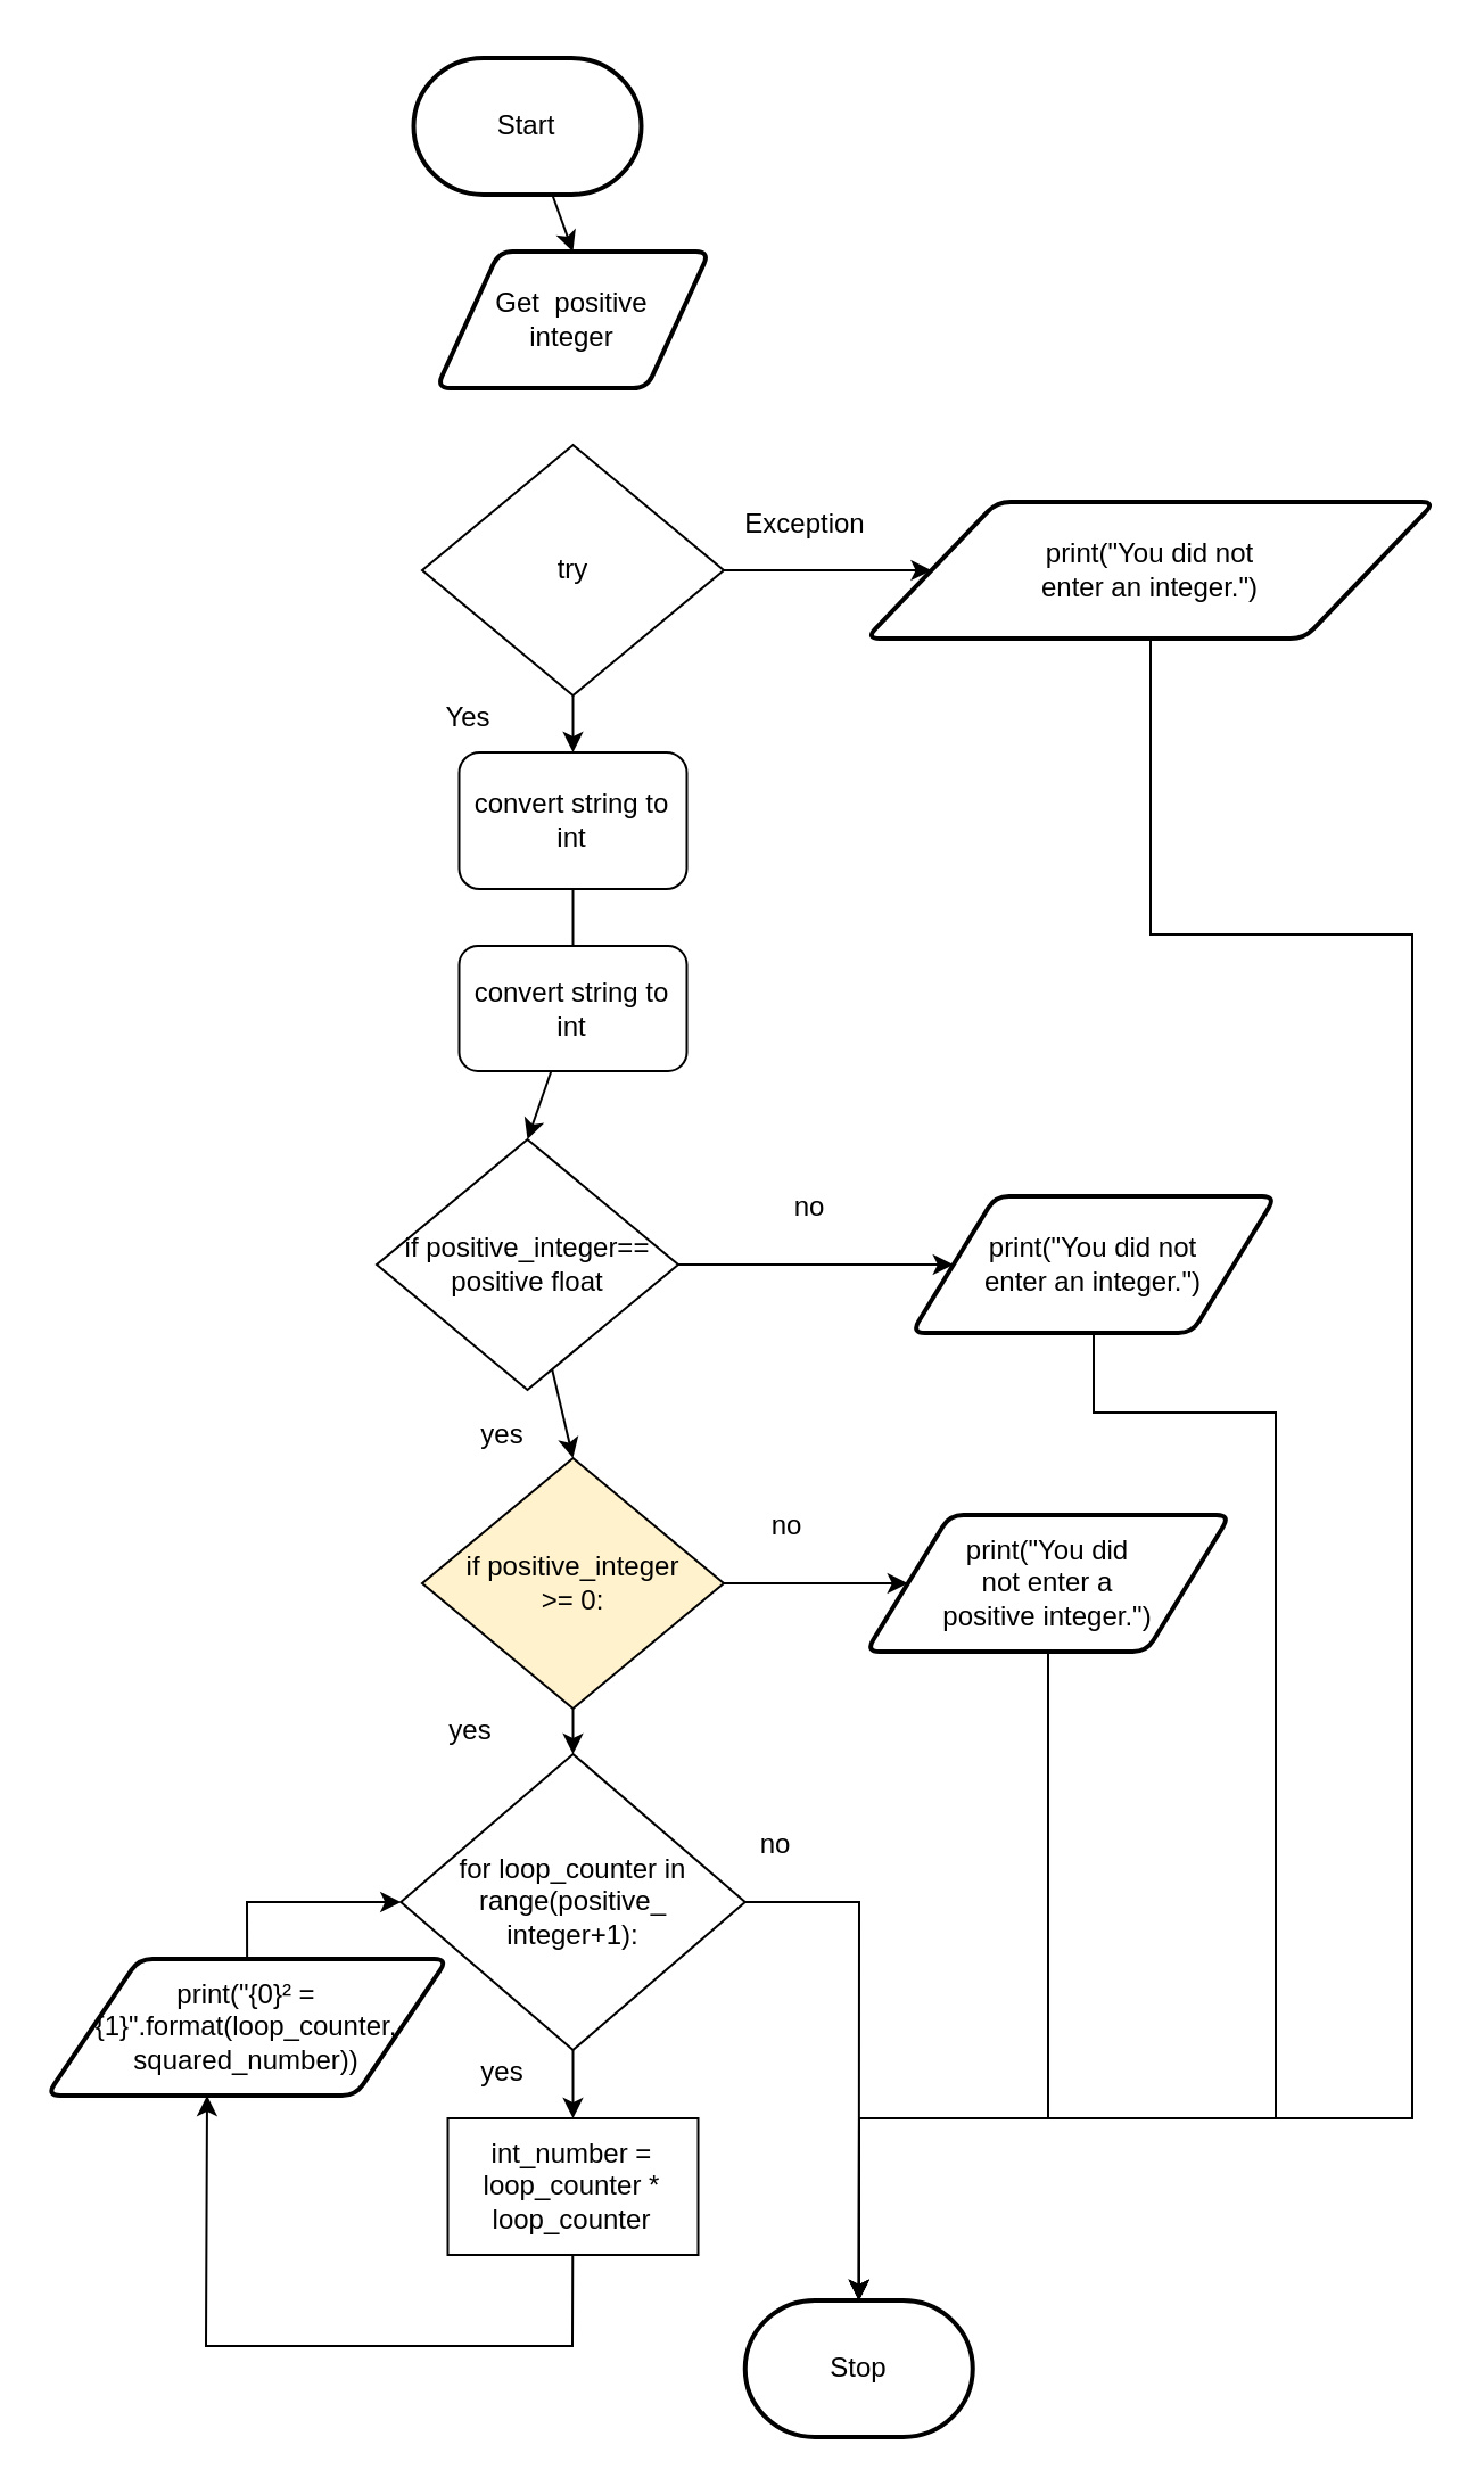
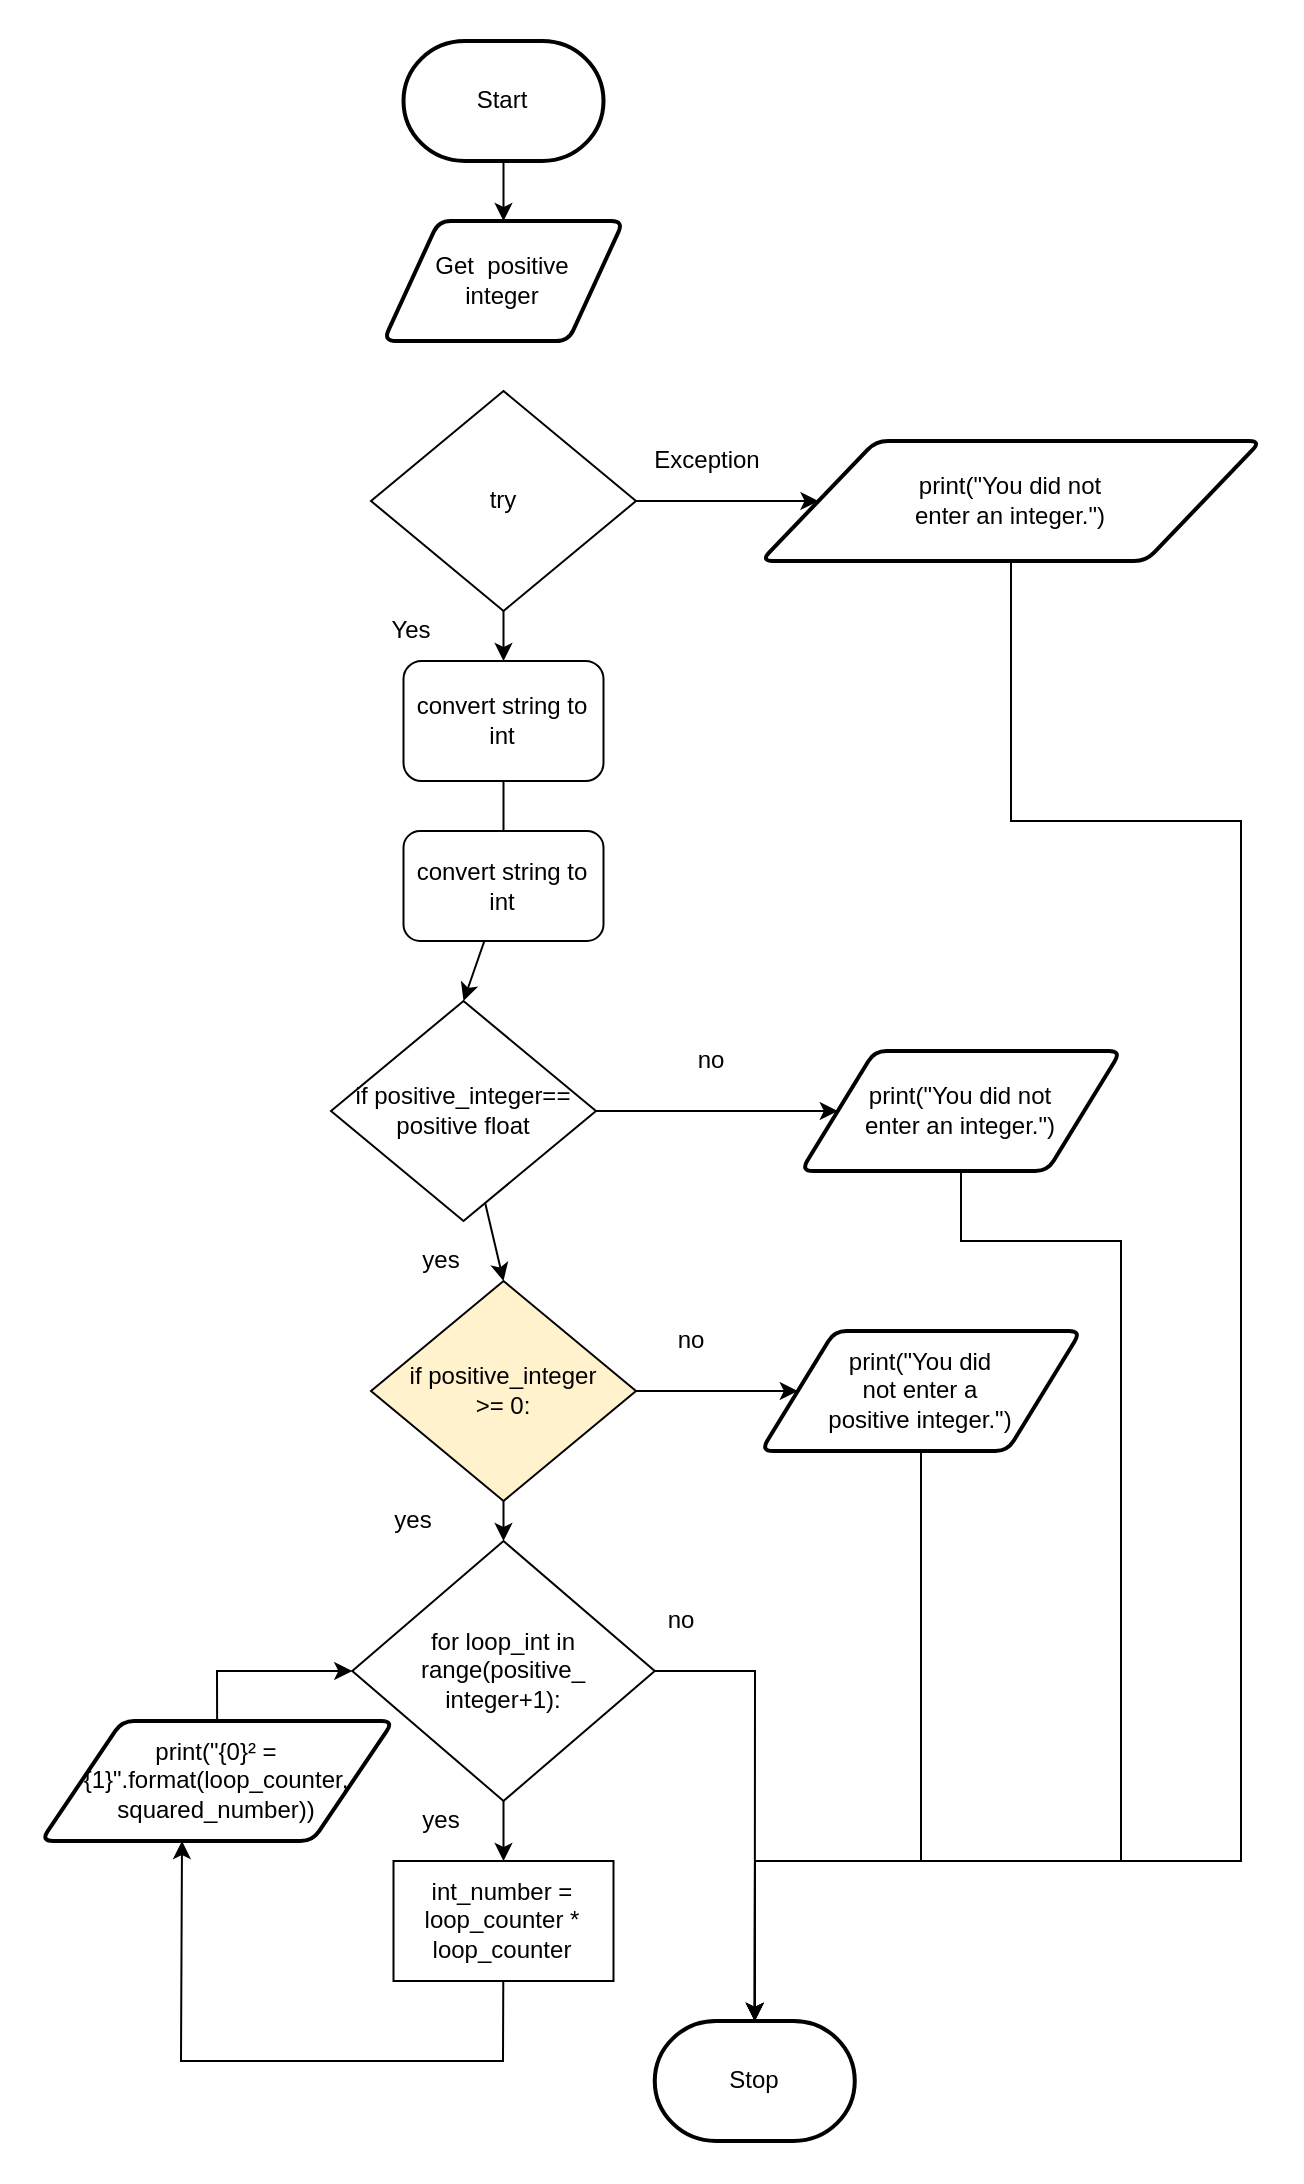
  <mxCell id="0" />
  <mxCell id="1" parent="0" />
  <mxCell id="2" style="edgeStyle=none;html=1;entryX=0.5;entryY=0;entryDx=0;entryDy=0;" parent="1" source="3" target="5" edge="1"><mxGeometry relative="1" as="geometry"><mxPoint x="190" y="170" as="targetPoint" /></mxGeometry></mxCell>
- <mxCell id="3" value="Start" style="strokeWidth=2;html=1;shape=mxgraph.flowchart.terminator;whiteSpace=wrap;" parent="1" vertex="1"><mxGeometry x="181.25" y="25" width="100" height="60" as="geometry" /></mxCell>
+ <mxCell id="3" value="Start" style="strokeWidth=2;html=1;shape=mxgraph.flowchart.terminator;whiteSpace=wrap;" parent="1" vertex="1"><mxGeometry x="201.25" y="20" width="100" height="60" as="geometry" /></mxCell>
  <mxCell id="4" style="edgeStyle=none;html=1;exitX=0.5;exitY=1;exitDx=0;exitDy=0;entryX=0.5;entryY=0;entryDx=0;entryDy=0;" parent="1" source="7" target="10" edge="1"><mxGeometry relative="1" as="geometry"><mxPoint x="250" y="365" as="targetPoint" /><mxPoint x="270" y="430" as="sourcePoint" /></mxGeometry></mxCell>
  <mxCell id="5" value="Get&amp;nbsp; positive&lt;br&gt;integer" style="shape=parallelogram;html=1;strokeWidth=2;perimeter=parallelogramPerimeter;whiteSpace=wrap;rounded=1;arcSize=12;size=0.23;" parent="1" vertex="1"><mxGeometry x="191.25" y="110" width="120" height="60" as="geometry" /></mxCell>
  <mxCell id="6" style="edgeStyle=none;html=1;exitX=0;exitY=0.5;exitDx=0;exitDy=0;" parent="1" source="7" target="13" edge="1"><mxGeometry relative="1" as="geometry"><mxPoint x="380" y="250" as="targetPoint" /></mxGeometry></mxCell>
  <mxCell id="7" value="try" style="rhombus;whiteSpace=wrap;html=1;" parent="1" vertex="1"><mxGeometry x="185" y="195" width="132.5" height="110" as="geometry" /></mxCell>
  <mxCell id="8" value="Yes" style="text;html=1;align=center;verticalAlign=middle;resizable=0;points=[];autosize=1;strokeColor=none;fillColor=none;" parent="1" vertex="1"><mxGeometry x="185" y="305" width="40" height="20" as="geometry" /></mxCell>
  <mxCell id="9" value="Stop" style="strokeWidth=2;html=1;shape=mxgraph.flowchart.terminator;whiteSpace=wrap;" parent="1" vertex="1"><mxGeometry x="326.88" y="1010" width="100" height="60" as="geometry" /></mxCell>
  <mxCell id="10" value="convert string to int" style="rounded=1;whiteSpace=wrap;html=1;" parent="1" vertex="1"><mxGeometry x="201.25" y="330" width="100" height="60" as="geometry" /></mxCell>
  <mxCell id="11" value="Exception" style="text;html=1;align=center;verticalAlign=middle;resizable=0;points=[];autosize=1;strokeColor=none;fillColor=none;" parent="1" vertex="1"><mxGeometry x="317.5" y="220" width="70" height="20" as="geometry" /></mxCell>
  <mxCell id="12" style="edgeStyle=none;rounded=0;html=1;entryX=0.5;entryY=0;entryDx=0;entryDy=0;entryPerimeter=0;" parent="1" source="13" target="9" edge="1"><mxGeometry relative="1" as="geometry"><mxPoint x="380" y="1000" as="targetPoint" /><Array as="points"><mxPoint x="505" y="360" /><mxPoint x="505" y="410" /><mxPoint x="620" y="410" /><mxPoint x="620" y="930" /><mxPoint x="377" y="930" /></Array></mxGeometry></mxCell>
  <mxCell id="13" value="print(&quot;You did not &lt;br&gt;enter an integer.&quot;)" style="shape=parallelogram;html=1;strokeWidth=2;perimeter=parallelogramPerimeter;whiteSpace=wrap;rounded=1;arcSize=12;size=0.23;" parent="1" vertex="1"><mxGeometry x="380" y="220" width="250" height="60" as="geometry" /></mxCell>
  <mxCell id="14" style="edgeStyle=none;html=1;entryX=0.5;entryY=0;entryDx=0;entryDy=0;" parent="1" source="16" target="20" edge="1"><mxGeometry relative="1" as="geometry" /></mxCell>
  <mxCell id="15" style="edgeStyle=none;rounded=0;html=1;entryX=0;entryY=0.5;entryDx=0;entryDy=0;" parent="1" source="16" target="35" edge="1"><mxGeometry relative="1" as="geometry"><mxPoint x="370" y="695" as="targetPoint" /></mxGeometry></mxCell>
  <mxCell id="16" value="if positive_integer &lt;br&gt;&amp;gt;= 0:" style="rhombus;whiteSpace=wrap;html=1;fillColor=#fff2cc;" parent="1" vertex="1"><mxGeometry x="185" y="640" width="132.5" height="110" as="geometry" /></mxCell>
  <mxCell id="17" value="no" style="text;html=1;align=center;verticalAlign=middle;resizable=0;points=[];autosize=1;strokeColor=none;fillColor=none;" parent="1" vertex="1"><mxGeometry x="340" y="520" width="30" height="20" as="geometry" /></mxCell>
  <mxCell id="18" style="edgeStyle=none;html=1;entryX=0.5;entryY=0;entryDx=0;entryDy=0;" parent="1" source="20" target="29" edge="1"><mxGeometry relative="1" as="geometry" /></mxCell>
  <mxCell id="19" style="edgeStyle=none;rounded=0;html=1;entryX=0.5;entryY=0;entryDx=0;entryDy=0;entryPerimeter=0;" parent="1" source="20" target="9" edge="1"><mxGeometry relative="1" as="geometry"><Array as="points"><mxPoint x="377" y="835" /></Array></mxGeometry></mxCell>
- <mxCell id="20" value="for loop_counter in range(positive_&lt;br&gt;integer+1):" style="rhombus;whiteSpace=wrap;html=1;" parent="1" vertex="1"><mxGeometry x="175.63" y="770" width="151.25" height="130" as="geometry" /></mxCell>
+ <mxCell id="20" value="for loop_int in range(positive_&lt;br&gt;integer+1):" style="rhombus;whiteSpace=wrap;html=1;" parent="1" vertex="1"><mxGeometry x="175.63" y="770" width="151.25" height="130" as="geometry" /></mxCell>
  <mxCell id="21" style="edgeStyle=none;html=1;entryX=0.5;entryY=0;entryDx=0;entryDy=0;" parent="1" source="22" target="25" edge="1"><mxGeometry relative="1" as="geometry" /></mxCell>
  <mxCell id="22" value="convert string to int" style="rounded=1;whiteSpace=wrap;html=1;" parent="1" vertex="1"><mxGeometry x="201.25" y="415" width="100" height="55" as="geometry" /></mxCell>
  <mxCell id="23" style="edgeStyle=none;html=1;entryX=0.5;entryY=0;entryDx=0;entryDy=0;" parent="1" source="25" target="16" edge="1"><mxGeometry relative="1" as="geometry" /></mxCell>
  <mxCell id="24" style="edgeStyle=none;rounded=0;html=1;entryX=0;entryY=0.5;entryDx=0;entryDy=0;" parent="1" source="25" target="37" edge="1"><mxGeometry relative="1" as="geometry"><mxPoint x="400" y="555" as="targetPoint" /></mxGeometry></mxCell>
  <mxCell id="25" value="if positive_integer==&lt;br&gt;positive float" style="rhombus;whiteSpace=wrap;html=1;" parent="1" vertex="1"><mxGeometry x="165" y="500" width="132.5" height="110" as="geometry" /></mxCell>
  <mxCell id="26" value="" style="endArrow=none;html=1;entryX=0.5;entryY=1;entryDx=0;entryDy=0;exitX=0.5;exitY=0;exitDx=0;exitDy=0;" parent="1" source="22" target="10" edge="1"><mxGeometry width="50" height="50" relative="1" as="geometry"><mxPoint x="350" y="450" as="sourcePoint" /><mxPoint x="400" y="400" as="targetPoint" /></mxGeometry></mxCell>
  <mxCell id="27" value="no" style="text;html=1;align=center;verticalAlign=middle;resizable=0;points=[];autosize=1;strokeColor=none;fillColor=none;" parent="1" vertex="1"><mxGeometry x="330" y="660" width="30" height="20" as="geometry" /></mxCell>
  <mxCell id="28" style="edgeStyle=none;html=1;entryX=0.4;entryY=1;entryDx=0;entryDy=0;entryPerimeter=0;rounded=0;" parent="1" source="29" target="31" edge="1"><mxGeometry relative="1" as="geometry"><mxPoint x="110" y="1030" as="targetPoint" /><Array as="points"><mxPoint x="251" y="1030" /><mxPoint x="90" y="1030" /></Array></mxGeometry></mxCell>
  <mxCell id="29" value="int_number = loop_counter * loop_counter" style="rounded=0;whiteSpace=wrap;html=1;" parent="1" vertex="1"><mxGeometry x="196.25" y="930" width="110" height="60" as="geometry" /></mxCell>
  <mxCell id="30" style="edgeStyle=none;rounded=0;html=1;entryX=0;entryY=0.5;entryDx=0;entryDy=0;" parent="1" source="31" target="20" edge="1"><mxGeometry relative="1" as="geometry"><Array as="points"><mxPoint x="108" y="835" /></Array></mxGeometry></mxCell>
  <mxCell id="31" value="print(&quot;{0}² = {1}&quot;.format(loop_counter, squared_number))" style="shape=parallelogram;html=1;strokeWidth=2;perimeter=parallelogramPerimeter;whiteSpace=wrap;rounded=1;arcSize=12;size=0.23;" parent="1" vertex="1"><mxGeometry x="20" y="860" width="176.25" height="60" as="geometry" /></mxCell>
  <mxCell id="32" value="yes" style="text;html=1;align=center;verticalAlign=middle;resizable=0;points=[];autosize=1;strokeColor=none;fillColor=none;" parent="1" vertex="1"><mxGeometry x="205" y="620" width="30" height="20" as="geometry" /></mxCell>
  <mxCell id="33" value="yes" style="text;html=1;align=center;verticalAlign=middle;resizable=0;points=[];autosize=1;strokeColor=none;fillColor=none;" parent="1" vertex="1"><mxGeometry x="191.25" y="750" width="30" height="20" as="geometry" /></mxCell>
  <mxCell id="34" style="edgeStyle=none;rounded=0;html=1;entryX=0.5;entryY=0;entryDx=0;entryDy=0;entryPerimeter=0;" parent="1" source="35" target="9" edge="1"><mxGeometry relative="1" as="geometry"><mxPoint x="310" y="930" as="targetPoint" /><Array as="points"><mxPoint x="460" y="930" /><mxPoint x="377" y="930" /></Array></mxGeometry></mxCell>
  <mxCell id="35" value="print(&quot;You did &lt;br&gt;not enter a &lt;br&gt;positive integer.&quot;)" style="shape=parallelogram;html=1;strokeWidth=2;perimeter=parallelogramPerimeter;whiteSpace=wrap;rounded=1;arcSize=12;size=0.23;" parent="1" vertex="1"><mxGeometry x="380" y="665" width="160" height="60" as="geometry" /></mxCell>
  <mxCell id="36" style="edgeStyle=none;rounded=0;html=1;entryX=0.5;entryY=0;entryDx=0;entryDy=0;entryPerimeter=0;" parent="1" source="37" target="9" edge="1"><mxGeometry relative="1" as="geometry"><mxPoint x="360" y="930" as="targetPoint" /><Array as="points"><mxPoint x="480" y="620" /><mxPoint x="560" y="620" /><mxPoint x="560" y="930" /><mxPoint x="377" y="930" /></Array></mxGeometry></mxCell>
  <mxCell id="37" value="&lt;div&gt;print(&quot;You did not&lt;/div&gt;&lt;div&gt;enter an integer.&quot;)&lt;/div&gt;" style="shape=parallelogram;html=1;strokeWidth=2;perimeter=parallelogramPerimeter;whiteSpace=wrap;rounded=1;arcSize=12;size=0.23;" parent="1" vertex="1"><mxGeometry x="400" y="525" width="160" height="60" as="geometry" /></mxCell>
  <mxCell id="38" value="yes" style="text;html=1;align=center;verticalAlign=middle;resizable=0;points=[];autosize=1;strokeColor=none;fillColor=none;" vertex="1" parent="1"><mxGeometry x="205" y="900" width="30" height="20" as="geometry" /></mxCell>
  <mxCell id="39" value="no" style="text;html=1;align=center;verticalAlign=middle;resizable=0;points=[];autosize=1;strokeColor=none;fillColor=none;" vertex="1" parent="1"><mxGeometry x="325" y="800" width="30" height="20" as="geometry" /></mxCell>
